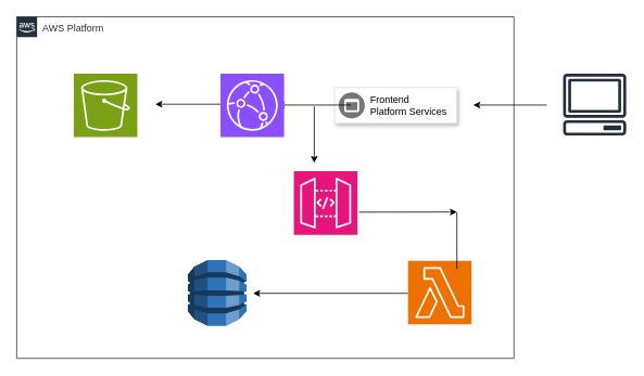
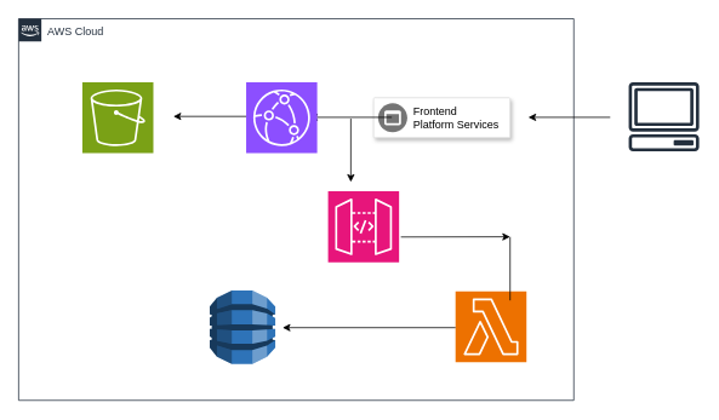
  <mxCell id="0" />
  <mxCell id="1" parent="0" />
  <mxCell id="2" value="" style="strokeColor=#dddddd;shadow=1;strokeWidth=1;rounded=1;absoluteArcSize=1;arcSize=2;" vertex="1" parent="1"><mxGeometry x="410" y="107" width="150" height="44" as="geometry" /></mxCell>
  <mxCell id="3" value="Frontend&#10;Platform Services" style="sketch=0;dashed=0;connectable=0;html=1;fillColor=#757575;strokeColor=none;shape=mxgraph.gcp2.frontend_platform_services;part=1;labelPosition=right;verticalLabelPosition=middle;align=left;verticalAlign=middle;spacingLeft=5;fontSize=12;" vertex="1" parent="2"><mxGeometry y="0.5" width="32" height="32" relative="1" as="geometry"><mxPoint x="5" y="-16" as="offset" /></mxGeometry></mxCell>
  <mxCell id="4" value="" style="sketch=0;outlineConnect=0;fontColor=#232F3E;gradientColor=none;fillColor=#232F3D;strokeColor=none;dashed=0;verticalLabelPosition=bottom;verticalAlign=top;align=center;html=1;fontSize=12;fontStyle=0;aspect=fixed;pointerEvents=1;shape=mxgraph.aws4.client;" vertex="1" parent="1"><mxGeometry x="690" y="90" width="78" height="76" as="geometry" /></mxCell>
  <mxCell id="5" value="" style="sketch=0;points=[[0,0,0],[0.25,0,0],[0.5,0,0],[0.75,0,0],[1,0,0],[0,1,0],[0.25,1,0],[0.5,1,0],[0.75,1,0],[1,1,0],[0,0.25,0],[0,0.5,0],[0,0.75,0],[1,0.25,0],[1,0.5,0],[1,0.75,0]];outlineConnect=0;fontColor=#232F3E;fillColor=#E7157B;strokeColor=#ffffff;dashed=0;verticalLabelPosition=bottom;verticalAlign=top;align=center;html=1;fontSize=12;fontStyle=0;aspect=fixed;shape=mxgraph.aws4.resourceIcon;resIcon=mxgraph.aws4.api_gateway;" vertex="1" parent="1"><mxGeometry x="360" y="210" width="78" height="78" as="geometry" /></mxCell>
  <mxCell id="6" value="" style="sketch=0;points=[[0,0,0],[0.25,0,0],[0.5,0,0],[0.75,0,0],[1,0,0],[0,1,0],[0.25,1,0],[0.5,1,0],[0.75,1,0],[1,1,0],[0,0.25,0],[0,0.5,0],[0,0.75,0],[1,0.25,0],[1,0.5,0],[1,0.75,0]];outlineConnect=0;fontColor=#232F3E;fillColor=#ED7100;strokeColor=#ffffff;dashed=0;verticalLabelPosition=bottom;verticalAlign=top;align=center;html=1;fontSize=12;fontStyle=0;aspect=fixed;shape=mxgraph.aws4.resourceIcon;resIcon=mxgraph.aws4.lambda;" vertex="1" parent="1"><mxGeometry x="500" y="320" width="78" height="78" as="geometry" /></mxCell>
  <mxCell id="7" value="" style="outlineConnect=0;dashed=0;verticalLabelPosition=bottom;verticalAlign=top;align=center;html=1;shape=mxgraph.aws3.dynamo_db;fillColor=#2E73B8;gradientColor=none;" vertex="1" parent="1"><mxGeometry x="230" y="319" width="72" height="81" as="geometry" /></mxCell>
- <mxCell id="8" value="AWS Platform" style="points=[[0,0],[0.25,0],[0.5,0],[0.75,0],[1,0],[1,0.25],[1,0.5],[1,0.75],[1,1],[0.75,1],[0.5,1],[0.25,1],[0,1],[0,0.75],[0,0.5],[0,0.25]];outlineConnect=0;gradientColor=none;html=1;whiteSpace=wrap;fontSize=12;fontStyle=0;container=1;pointerEvents=0;collapsible=0;recursiveResize=0;shape=mxgraph.aws4.group;grIcon=mxgraph.aws4.group_aws_cloud_alt;strokeColor=#232F3E;fillColor=none;verticalAlign=top;align=left;spacingLeft=30;fontColor=#232F3E;dashed=0;" vertex="1" parent="1"><mxGeometry x="20" y="20" width="610" height="420" as="geometry" /></mxCell>
+ <mxCell id="8" value="AWS Cloud" style="points=[[0,0],[0.25,0],[0.5,0],[0.75,0],[1,0],[1,0.25],[1,0.5],[1,0.75],[1,1],[0.75,1],[0.5,1],[0.25,1],[0,1],[0,0.75],[0,0.5],[0,0.25]];outlineConnect=0;gradientColor=none;html=1;whiteSpace=wrap;fontSize=12;fontStyle=0;container=1;pointerEvents=0;collapsible=0;recursiveResize=0;shape=mxgraph.aws4.group;grIcon=mxgraph.aws4.group_aws_cloud_alt;strokeColor=#232F3E;fillColor=none;verticalAlign=top;align=left;spacingLeft=30;fontColor=#232F3E;dashed=0;" vertex="1" parent="1"><mxGeometry x="20" y="20" width="610" height="420" as="geometry" /></mxCell>
  <mxCell id="9" value="" style="endArrow=classic;html=1;rounded=0;" edge="1" parent="8"><mxGeometry width="50" height="50" relative="1" as="geometry"><mxPoint x="410" y="108.5" as="sourcePoint" /><mxPoint x="320" y="108.5" as="targetPoint" /></mxGeometry></mxCell>
  <mxCell id="10" value="" style="endArrow=classic;html=1;rounded=0;" edge="1" parent="8"><mxGeometry width="50" height="50" relative="1" as="geometry"><mxPoint x="260" y="107.5" as="sourcePoint" /><mxPoint x="170" y="107.5" as="targetPoint" /></mxGeometry></mxCell>
  <mxCell id="11" value="" style="sketch=0;points=[[0,0,0],[0.25,0,0],[0.5,0,0],[0.75,0,0],[1,0,0],[0,1,0],[0.25,1,0],[0.5,1,0],[0.75,1,0],[1,1,0],[0,0.25,0],[0,0.5,0],[0,0.75,0],[1,0.25,0],[1,0.5,0],[1,0.75,0]];outlineConnect=0;fontColor=#232F3E;fillColor=#7AA116;strokeColor=#ffffff;dashed=0;verticalLabelPosition=bottom;verticalAlign=top;align=center;html=1;fontSize=12;fontStyle=0;aspect=fixed;shape=mxgraph.aws4.resourceIcon;resIcon=mxgraph.aws4.s3;" vertex="1" parent="8"><mxGeometry x="70" y="70" width="78" height="78" as="geometry" /></mxCell>
  <mxCell id="12" value="" style="sketch=0;points=[[0,0,0],[0.25,0,0],[0.5,0,0],[0.75,0,0],[1,0,0],[0,1,0],[0.25,1,0],[0.5,1,0],[0.75,1,0],[1,1,0],[0,0.25,0],[0,0.5,0],[0,0.75,0],[1,0.25,0],[1,0.5,0],[1,0.75,0]];outlineConnect=0;fontColor=#232F3E;fillColor=#8C4FFF;strokeColor=#ffffff;dashed=0;verticalLabelPosition=bottom;verticalAlign=top;align=center;html=1;fontSize=12;fontStyle=0;aspect=fixed;shape=mxgraph.aws4.resourceIcon;resIcon=mxgraph.aws4.cloudfront;" vertex="1" parent="8"><mxGeometry x="250" y="70" width="78" height="78" as="geometry" /></mxCell>
  <mxCell id="13" value="" style="endArrow=classic;html=1;rounded=0;" edge="1" parent="8"><mxGeometry width="50" height="50" relative="1" as="geometry"><mxPoint x="365" y="110" as="sourcePoint" /><mxPoint x="365" y="179.68" as="targetPoint" /></mxGeometry></mxCell>
  <mxCell id="14" value="" style="endArrow=classic;html=1;rounded=0;" edge="1" parent="8"><mxGeometry width="50" height="50" relative="1" as="geometry"><mxPoint x="420" y="240.22" as="sourcePoint" /><mxPoint x="540" y="240" as="targetPoint" /></mxGeometry></mxCell>
  <mxCell id="15" value="" style="endArrow=none;html=1;rounded=0;" edge="1" parent="8"><mxGeometry width="50" height="50" relative="1" as="geometry"><mxPoint x="540" y="310" as="sourcePoint" /><mxPoint x="540" y="240" as="targetPoint" /></mxGeometry></mxCell>
  <mxCell id="16" value="" style="endArrow=classic;html=1;rounded=0;" edge="1" parent="8"><mxGeometry width="50" height="50" relative="1" as="geometry"><mxPoint x="480" y="340" as="sourcePoint" /><mxPoint x="290" y="340" as="targetPoint" /></mxGeometry></mxCell>
  <mxCell id="17" value="" style="endArrow=classic;html=1;rounded=0;" edge="1" parent="1"><mxGeometry width="50" height="50" relative="1" as="geometry"><mxPoint x="670" y="128.5" as="sourcePoint" /><mxPoint x="580" y="128.5" as="targetPoint" /></mxGeometry></mxCell>
